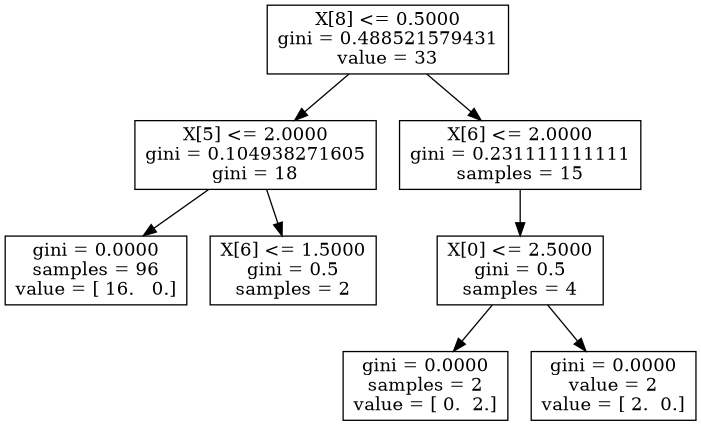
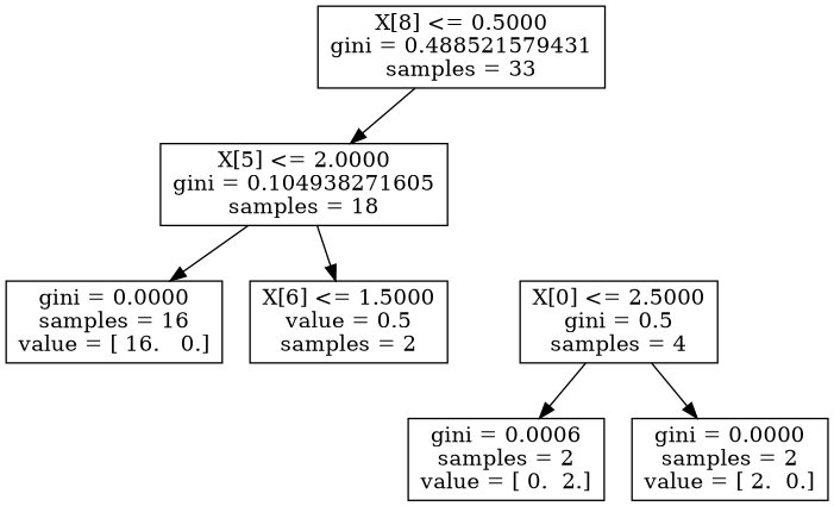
  digraph {
    node [shape=box]
-   n1 [label="X[8] <= 0.5000\ngini = 0.488521579431\nvalue = 33"]
-   n2 [label="X[5] <= 2.0000\ngini = 0.104938271605\ngini = 18"]
-   n3 [label="X[6] <= 2.0000\ngini = 0.231111111111\nsamples = 15"]
-   n4 [label="gini = 0.0000\nsamples = 96\nvalue = [ 16.   0.]"]
-   n5 [label="X[6] <= 1.5000\ngini = 0.5\nsamples = 2"]
+   n1 [label="X[8] <= 0.5000\ngini = 0.488521579431\nsamples = 33"]
+   n2 [label="X[5] <= 2.0000\ngini = 0.104938271605\nsamples = 18"]
+   n4 [label="gini = 0.0000\nsamples = 16\nvalue = [ 16.   0.]"]
+   n5 [label="X[6] <= 1.5000\nvalue = 0.5\nsamples = 2"]
    n6 [label="X[0] <= 2.5000\ngini = 0.5\nsamples = 4"]
-   n7 [label="gini = 0.0000\nsamples = 2\nvalue = [ 0.  2.]"]
-   n8 [label="gini = 0.0000\nvalue = 2\nvalue = [ 2.  0.]"]
+   n7 [label="gini = 0.0006\nsamples = 2\nvalue = [ 0.  2.]"]
+   n8 [label="gini = 0.0000\nsamples = 2\nvalue = [ 2.  0.]"]
    n1 -> n2
-   n1 -> n3
    n2 -> n4
    n2 -> n5
-   n3 -> n6
    n6 -> n7
    n6 -> n8
  }
